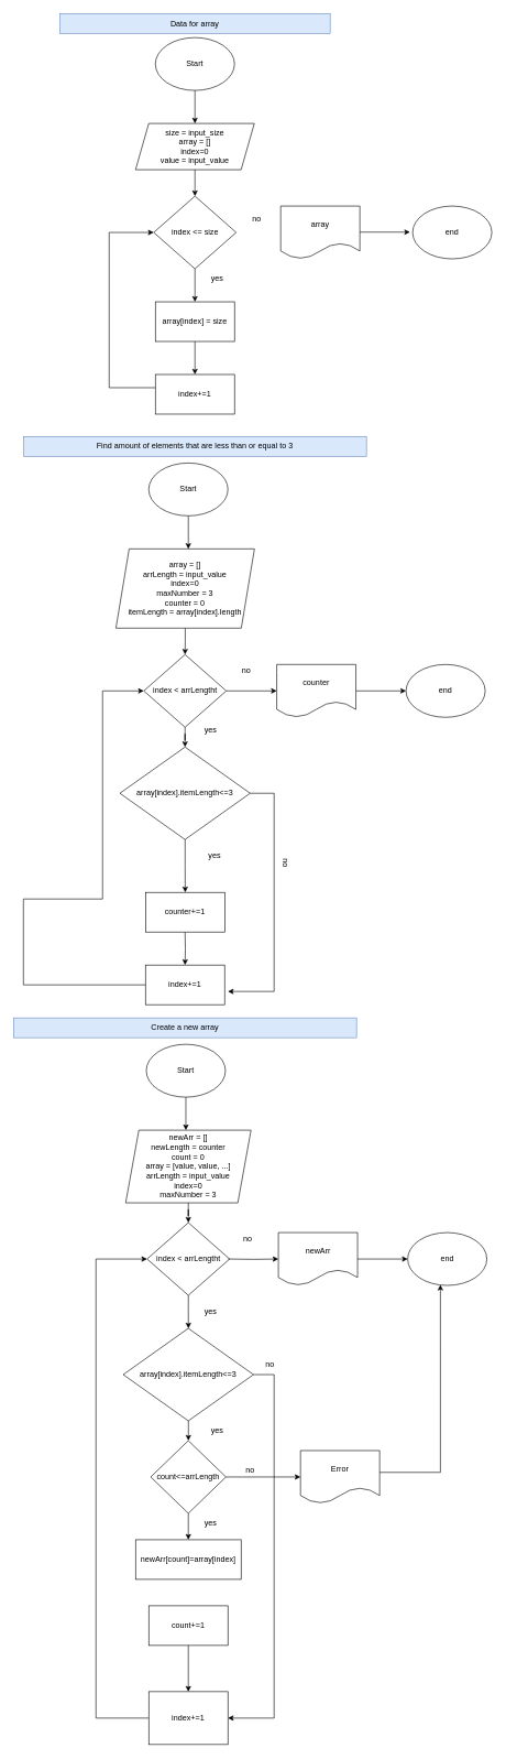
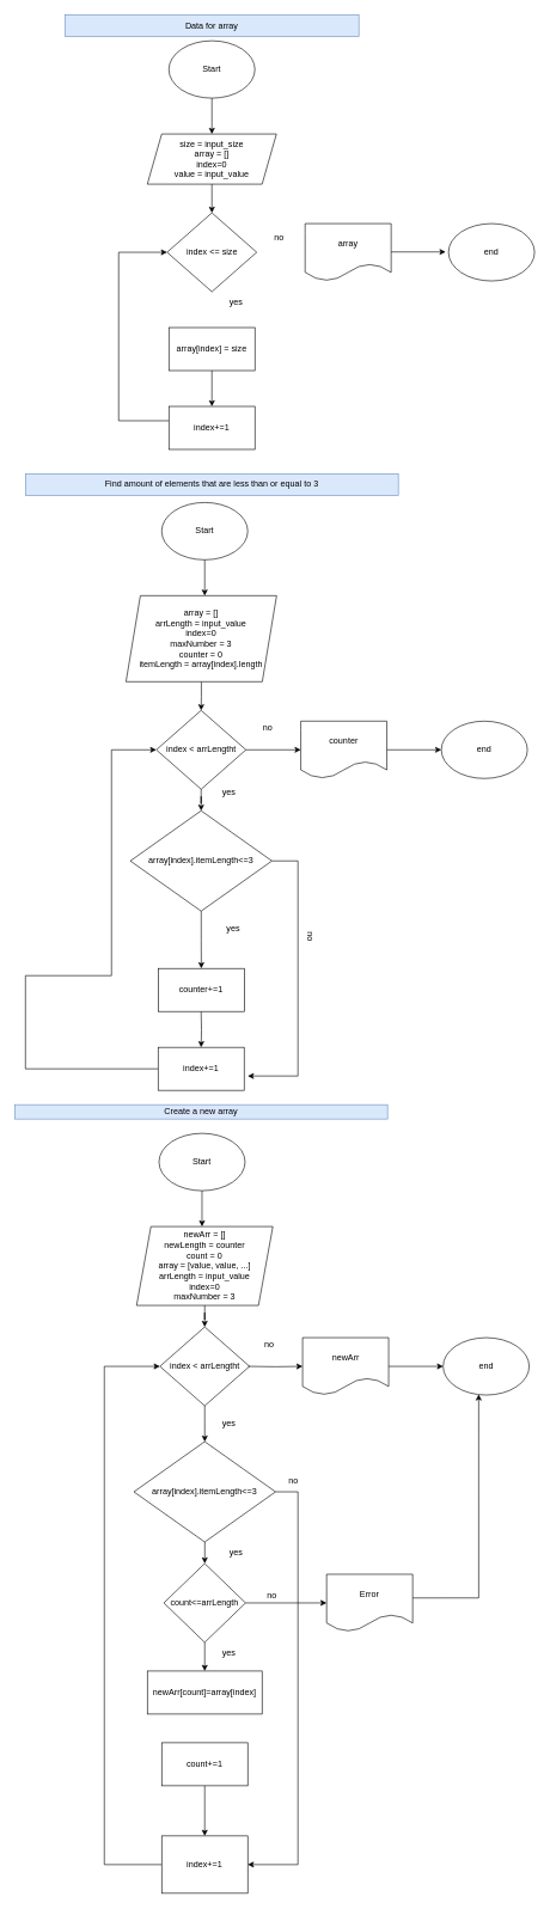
  <mxCell id="0" />
  <mxCell id="1" parent="0" />
  <mxCell id="2" value="Start" style="ellipse;whiteSpace=wrap;html=1;" parent="1" vertex="1"><mxGeometry x="235" y="56" width="120" height="80" as="geometry" /></mxCell>
  <mxCell id="3" value="" style="edgeStyle=orthogonalEdgeStyle;rounded=0;orthogonalLoop=1;jettySize=auto;html=1;" parent="1" edge="1"><mxGeometry relative="1" as="geometry"><mxPoint x="295" y="136" as="sourcePoint" /><mxPoint x="295" y="186" as="targetPoint" /></mxGeometry></mxCell>
  <mxCell id="4" value="" style="edgeStyle=orthogonalEdgeStyle;rounded=0;orthogonalLoop=1;jettySize=auto;html=1;" parent="1" source="5" target="8" edge="1"><mxGeometry relative="1" as="geometry" /></mxCell>
  <mxCell id="5" value="&lt;div&gt;size = input_size&lt;br&gt;&lt;/div&gt;&lt;div&gt;array = []&lt;/div&gt;&lt;div&gt;index=0&lt;/div&gt;&lt;div&gt;value = input_value&lt;br&gt;&lt;/div&gt;" style="shape=parallelogram;perimeter=parallelogramPerimeter;whiteSpace=wrap;html=1;fixedSize=1;" parent="1" vertex="1"><mxGeometry x="205" y="186" width="180" height="70" as="geometry" /></mxCell>
  <mxCell id="6" value="Data for array" style="text;html=1;strokeColor=#6c8ebf;fillColor=#dae8fc;align=center;verticalAlign=middle;whiteSpace=wrap;rounded=0;" parent="1" vertex="1"><mxGeometry x="90" y="20" width="410" height="30" as="geometry" /></mxCell>
- <mxCell id="7" value="" style="edgeStyle=orthogonalEdgeStyle;rounded=0;orthogonalLoop=1;jettySize=auto;html=1;" parent="1" source="8" target="10" edge="1"><mxGeometry relative="1" as="geometry" /></mxCell>
  <mxCell id="8" value="index &amp;lt;= size" style="rhombus;whiteSpace=wrap;html=1;" parent="1" vertex="1"><mxGeometry x="232.5" y="296" width="125" height="110" as="geometry" /></mxCell>
  <mxCell id="9" value="" style="edgeStyle=orthogonalEdgeStyle;rounded=0;orthogonalLoop=1;jettySize=auto;html=1;" parent="1" source="10" target="12" edge="1"><mxGeometry relative="1" as="geometry" /></mxCell>
  <mxCell id="10" value="array[index] = size " style="rounded=0;whiteSpace=wrap;html=1;" parent="1" vertex="1"><mxGeometry x="235" y="456" width="120" height="60" as="geometry" /></mxCell>
  <mxCell id="11" value="" style="edgeStyle=orthogonalEdgeStyle;rounded=0;orthogonalLoop=1;jettySize=auto;html=1;entryX=0;entryY=0.5;entryDx=0;entryDy=0;" parent="1" source="12" target="8" edge="1"><mxGeometry relative="1" as="geometry"><mxPoint x="125" y="336" as="targetPoint" /><Array as="points"><mxPoint x="165" y="586" /><mxPoint x="165" y="351" /></Array></mxGeometry></mxCell>
  <mxCell id="12" value="index+=1" style="rounded=0;whiteSpace=wrap;html=1;" parent="1" vertex="1"><mxGeometry x="235" y="566" width="120" height="60" as="geometry" /></mxCell>
  <mxCell id="13" value="yes" style="text;html=1;strokeColor=none;fillColor=none;align=center;verticalAlign=middle;whiteSpace=wrap;rounded=0;" parent="1" vertex="1"><mxGeometry x="299" y="406" width="60" height="30" as="geometry" /></mxCell>
  <mxCell id="14" value="array" style="shape=document;whiteSpace=wrap;html=1;boundedLbl=1;" parent="1" vertex="1"><mxGeometry x="425" y="311" width="120" height="80" as="geometry" /></mxCell>
  <mxCell id="15" value="no" style="text;html=1;strokeColor=none;fillColor=none;align=center;verticalAlign=middle;whiteSpace=wrap;rounded=0;" parent="1" vertex="1"><mxGeometry x="359" y="316" width="60" height="30" as="geometry" /></mxCell>
  <mxCell id="16" value="Find amount of elements that are less than or equal to 3" style="text;html=1;strokeColor=#6c8ebf;fillColor=#dae8fc;align=center;verticalAlign=middle;whiteSpace=wrap;rounded=0;" parent="1" vertex="1"><mxGeometry x="35" y="660" width="520" height="30" as="geometry" /></mxCell>
  <mxCell id="17" value="Start" style="ellipse;whiteSpace=wrap;html=1;" parent="1" vertex="1"><mxGeometry x="225" y="700" width="120" height="80" as="geometry" /></mxCell>
  <mxCell id="18" value="" style="edgeStyle=orthogonalEdgeStyle;rounded=0;orthogonalLoop=1;jettySize=auto;html=1;" parent="1" edge="1"><mxGeometry relative="1" as="geometry"><mxPoint x="285" y="780" as="sourcePoint" /><mxPoint x="285" y="830" as="targetPoint" /></mxGeometry></mxCell>
  <mxCell id="19" value="" style="edgeStyle=orthogonalEdgeStyle;rounded=0;orthogonalLoop=1;jettySize=auto;html=1;" parent="1" source="20" target="23" edge="1"><mxGeometry relative="1" as="geometry" /></mxCell>
  <mxCell id="20" value="&lt;div&gt;array = []&lt;/div&gt;&lt;div&gt;arrLength = input_value&lt;br&gt;&lt;/div&gt;&lt;div&gt;index=0&lt;/div&gt;&lt;div&gt;maxNumber = 3&lt;/div&gt;&lt;div&gt;counter = 0&lt;/div&gt;&lt;div&gt;itemLength = array[index].length&lt;br&gt;&lt;/div&gt;" style="shape=parallelogram;perimeter=parallelogramPerimeter;whiteSpace=wrap;html=1;fixedSize=1;" parent="1" vertex="1"><mxGeometry x="175.25" y="830" width="210" height="120" as="geometry" /></mxCell>
  <mxCell id="21" value="" style="edgeStyle=orthogonalEdgeStyle;rounded=0;orthogonalLoop=1;jettySize=auto;html=1;entryX=0.5;entryY=0;entryDx=0;entryDy=0;" parent="1" source="23" target="33" edge="1"><mxGeometry relative="1" as="geometry"><mxPoint x="280" y="1110" as="targetPoint" /></mxGeometry></mxCell>
  <mxCell id="22" value="" style="edgeStyle=orthogonalEdgeStyle;rounded=0;orthogonalLoop=1;jettySize=auto;html=1;" parent="1" source="23" target="28" edge="1"><mxGeometry relative="1" as="geometry" /></mxCell>
  <mxCell id="23" value="index &amp;lt; arrLengtht" style="rhombus;whiteSpace=wrap;html=1;" parent="1" vertex="1"><mxGeometry x="217.5" y="990" width="125" height="110" as="geometry" /></mxCell>
  <mxCell id="24" value="" style="edgeStyle=orthogonalEdgeStyle;rounded=0;orthogonalLoop=1;jettySize=auto;html=1;entryX=0;entryY=0.5;entryDx=0;entryDy=0;" parent="1" source="25" target="23" edge="1"><mxGeometry relative="1" as="geometry"><mxPoint x="115" y="980" as="targetPoint" /><Array as="points"><mxPoint x="35" y="1360" /><mxPoint x="155" y="1360" /><mxPoint x="155" y="1045" /></Array></mxGeometry></mxCell>
  <mxCell id="25" value="index+=1" style="rounded=0;whiteSpace=wrap;html=1;" parent="1" vertex="1"><mxGeometry x="220" y="1460" width="120" height="60" as="geometry" /></mxCell>
  <mxCell id="26" value="yes" style="text;html=1;strokeColor=none;fillColor=none;align=center;verticalAlign=middle;whiteSpace=wrap;rounded=0;" parent="1" vertex="1"><mxGeometry x="289" y="1090" width="60" height="30" as="geometry" /></mxCell>
  <mxCell id="27" value="" style="edgeStyle=orthogonalEdgeStyle;rounded=0;orthogonalLoop=1;jettySize=auto;html=1;" parent="1" source="28" target="30" edge="1"><mxGeometry relative="1" as="geometry" /></mxCell>
  <mxCell id="28" value="counter" style="shape=document;whiteSpace=wrap;html=1;boundedLbl=1;" parent="1" vertex="1"><mxGeometry x="419" y="1005" width="120" height="80" as="geometry" /></mxCell>
  <mxCell id="29" value="no" style="text;html=1;strokeColor=none;fillColor=none;align=center;verticalAlign=middle;whiteSpace=wrap;rounded=0;" parent="1" vertex="1"><mxGeometry x="342.5" y="1000" width="60" height="30" as="geometry" /></mxCell>
  <mxCell id="30" value="end" style="ellipse;whiteSpace=wrap;html=1;" parent="1" vertex="1"><mxGeometry x="615" y="1005" width="120" height="80" as="geometry" /></mxCell>
  <mxCell id="31" value="" style="edgeStyle=orthogonalEdgeStyle;rounded=0;orthogonalLoop=1;jettySize=auto;html=1;entryX=0.5;entryY=0;entryDx=0;entryDy=0;" parent="1" source="33" target="57" edge="1"><mxGeometry relative="1" as="geometry"><mxPoint x="280" y="1310" as="targetPoint" /></mxGeometry></mxCell>
  <mxCell id="32" value="" style="edgeStyle=orthogonalEdgeStyle;rounded=0;orthogonalLoop=1;jettySize=auto;html=1;" parent="1" source="33" edge="1"><mxGeometry relative="1" as="geometry"><mxPoint x="345" y="1500" as="targetPoint" /><Array as="points"><mxPoint x="415" y="1200" /><mxPoint x="415" y="1500" /></Array></mxGeometry></mxCell>
  <mxCell id="33" value="array[index].itemLength&amp;lt;=3" style="rhombus;whiteSpace=wrap;html=1;" parent="1" vertex="1"><mxGeometry x="181.25" y="1130" width="197.5" height="140" as="geometry" /></mxCell>
  <mxCell id="34" value="" style="edgeStyle=orthogonalEdgeStyle;rounded=0;orthogonalLoop=1;jettySize=auto;html=1;" parent="1" target="25" edge="1"><mxGeometry relative="1" as="geometry"><mxPoint x="280" y="1410" as="sourcePoint" /></mxGeometry></mxCell>
  <mxCell id="35" value="yes" style="text;html=1;strokeColor=none;fillColor=none;align=center;verticalAlign=middle;whiteSpace=wrap;rounded=0;" parent="1" vertex="1"><mxGeometry x="295" y="1280" width="60" height="30" as="geometry" /></mxCell>
  <mxCell id="36" value="no" style="text;html=1;strokeColor=none;fillColor=none;align=center;verticalAlign=middle;whiteSpace=wrap;rounded=0;rotation=90;" parent="1" vertex="1"><mxGeometry x="402.5" y="1290" width="60" height="30" as="geometry" /></mxCell>
- <mxCell id="37" value="Create a new array" style="text;html=1;strokeColor=#6c8ebf;fillColor=#dae8fc;align=center;verticalAlign=middle;whiteSpace=wrap;rounded=0;" parent="1" vertex="1"><mxGeometry x="20" y="1540" width="520" height="30" as="geometry" /></mxCell>
+ <mxCell id="37" value="Create a new array" style="text;html=1;strokeColor=#6c8ebf;fillColor=#dae8fc;align=center;verticalAlign=middle;whiteSpace=wrap;rounded=0;" parent="1" vertex="1"><mxGeometry x="20" y="1540" width="520" height="20" as="geometry" /></mxCell>
  <mxCell id="38" value="Start" style="ellipse;whiteSpace=wrap;html=1;" parent="1" vertex="1"><mxGeometry x="221.25" y="1580" width="120" height="80" as="geometry" /></mxCell>
  <mxCell id="39" value="" style="edgeStyle=orthogonalEdgeStyle;rounded=0;orthogonalLoop=1;jettySize=auto;html=1;" parent="1" edge="1"><mxGeometry relative="1" as="geometry"><mxPoint x="281.25" y="1660" as="sourcePoint" /><mxPoint x="281.25" y="1710" as="targetPoint" /></mxGeometry></mxCell>
  <mxCell id="40" value="" style="edgeStyle=orthogonalEdgeStyle;rounded=0;orthogonalLoop=1;jettySize=auto;html=1;" parent="1" source="41" target="43" edge="1"><mxGeometry relative="1" as="geometry" /></mxCell>
  <mxCell id="41" value="&lt;div&gt;newArr = []&lt;/div&gt;&lt;div&gt;newLength = counter&lt;/div&gt;&lt;div&gt;count = 0&lt;br&gt;&lt;/div&gt;&lt;div&gt;array = [value, value, ...]&lt;div&gt;arrLength = input_value&lt;br&gt;&lt;/div&gt;&lt;div&gt;index=0&lt;/div&gt;&lt;div&gt;maxNumber = 3&lt;/div&gt;&lt;/div&gt;" style="shape=parallelogram;perimeter=parallelogramPerimeter;whiteSpace=wrap;html=1;fixedSize=1;" parent="1" vertex="1"><mxGeometry x="190" y="1710" width="190" height="110" as="geometry" /></mxCell>
  <mxCell id="42" value="" style="edgeStyle=orthogonalEdgeStyle;rounded=0;orthogonalLoop=1;jettySize=auto;html=1;" parent="1" source="43" target="46" edge="1"><mxGeometry relative="1" as="geometry" /></mxCell>
  <mxCell id="43" value="index &amp;lt; arrLengtht" style="rhombus;whiteSpace=wrap;html=1;" parent="1" vertex="1"><mxGeometry x="222.5" y="1850" width="125" height="110" as="geometry" /></mxCell>
  <mxCell id="44" value="" style="edgeStyle=orthogonalEdgeStyle;rounded=0;orthogonalLoop=1;jettySize=auto;html=1;entryX=1;entryY=0.5;entryDx=0;entryDy=0;" parent="1" source="46" target="56" edge="1"><mxGeometry relative="1" as="geometry"><mxPoint x="522.5" y="2080" as="targetPoint" /><Array as="points"><mxPoint x="415" y="2080" /><mxPoint x="415" y="2600" /></Array></mxGeometry></mxCell>
  <mxCell id="45" value="" style="edgeStyle=orthogonalEdgeStyle;rounded=0;orthogonalLoop=1;jettySize=auto;html=1;" parent="1" source="46" target="59" edge="1"><mxGeometry relative="1" as="geometry" /></mxCell>
  <mxCell id="46" value="array[index].itemLength&amp;lt;=3" style="rhombus;whiteSpace=wrap;html=1;" parent="1" vertex="1"><mxGeometry x="186.25" y="2010" width="197.5" height="140" as="geometry" /></mxCell>
  <mxCell id="47" value="" style="edgeStyle=orthogonalEdgeStyle;rounded=0;orthogonalLoop=1;jettySize=auto;html=1;" parent="1" target="49" edge="1"><mxGeometry relative="1" as="geometry"><mxPoint x="345.5" y="1905" as="sourcePoint" /></mxGeometry></mxCell>
  <mxCell id="48" value="" style="edgeStyle=orthogonalEdgeStyle;rounded=0;orthogonalLoop=1;jettySize=auto;html=1;" parent="1" source="49" target="51" edge="1"><mxGeometry relative="1" as="geometry" /></mxCell>
  <mxCell id="49" value="newArr" style="shape=document;whiteSpace=wrap;html=1;boundedLbl=1;" parent="1" vertex="1"><mxGeometry x="421.5" y="1865" width="120" height="80" as="geometry" /></mxCell>
  <mxCell id="50" value="no" style="text;html=1;strokeColor=none;fillColor=none;align=center;verticalAlign=middle;whiteSpace=wrap;rounded=0;" parent="1" vertex="1"><mxGeometry x="345" y="1860" width="60" height="30" as="geometry" /></mxCell>
  <mxCell id="51" value="end" style="ellipse;whiteSpace=wrap;html=1;" parent="1" vertex="1"><mxGeometry x="617.5" y="1865" width="120" height="80" as="geometry" /></mxCell>
  <mxCell id="52" value="" style="edgeStyle=orthogonalEdgeStyle;rounded=0;orthogonalLoop=1;jettySize=auto;html=1;" parent="1" source="61" target="56" edge="1"><mxGeometry relative="1" as="geometry"><mxPoint x="291.5" y="2440" as="sourcePoint" /></mxGeometry></mxCell>
  <mxCell id="53" value="yes" style="text;html=1;strokeColor=none;fillColor=none;align=center;verticalAlign=middle;whiteSpace=wrap;rounded=0;" parent="1" vertex="1"><mxGeometry x="289" y="1970" width="60" height="30" as="geometry" /></mxCell>
  <mxCell id="54" value="yes" style="text;html=1;strokeColor=none;fillColor=none;align=center;verticalAlign=middle;whiteSpace=wrap;rounded=0;" parent="1" vertex="1"><mxGeometry x="299" y="2150" width="60" height="30" as="geometry" /></mxCell>
  <mxCell id="55" value="" style="edgeStyle=orthogonalEdgeStyle;rounded=0;orthogonalLoop=1;jettySize=auto;html=1;entryX=0;entryY=0.5;entryDx=0;entryDy=0;exitX=0;exitY=0.5;exitDx=0;exitDy=0;" parent="1" source="56" target="43" edge="1"><mxGeometry relative="1" as="geometry"><mxPoint x="135" y="1900" as="targetPoint" /><Array as="points"><mxPoint x="145" y="2600" /><mxPoint x="145" y="1905" /></Array></mxGeometry></mxCell>
  <mxCell id="56" value="index+=1" style="rounded=0;whiteSpace=wrap;html=1;" parent="1" vertex="1"><mxGeometry x="225" y="2560" width="120" height="80" as="geometry" /></mxCell>
  <mxCell id="57" value="counter+=1" style="rounded=0;whiteSpace=wrap;html=1;" parent="1" vertex="1"><mxGeometry x="220.25" y="1350" width="120" height="60" as="geometry" /></mxCell>
  <mxCell id="58" value="" style="edgeStyle=orthogonalEdgeStyle;rounded=0;orthogonalLoop=1;jettySize=auto;html=1;entryX=0;entryY=0.5;entryDx=0;entryDy=0;" parent="1" source="59" target="65" edge="1"><mxGeometry relative="1" as="geometry"><mxPoint x="475" y="2235" as="targetPoint" /></mxGeometry></mxCell>
  <mxCell id="59" value="count&amp;lt;=arrLength" style="rhombus;whiteSpace=wrap;html=1;" parent="1" vertex="1"><mxGeometry x="228" y="2180" width="114" height="110" as="geometry" /></mxCell>
  <mxCell id="60" value="" style="edgeStyle=orthogonalEdgeStyle;rounded=0;orthogonalLoop=1;jettySize=auto;html=1;" parent="1" target="61" edge="1"><mxGeometry relative="1" as="geometry"><mxPoint x="291.5" y="2440" as="sourcePoint" /><mxPoint x="289.5" y="2530" as="targetPoint" /></mxGeometry></mxCell>
  <mxCell id="61" value="count+=1" style="rounded=0;whiteSpace=wrap;html=1;" parent="1" vertex="1"><mxGeometry x="225" y="2430" width="120" height="60" as="geometry" /></mxCell>
  <mxCell id="62" value="" style="edgeStyle=orthogonalEdgeStyle;rounded=0;orthogonalLoop=1;jettySize=auto;html=1;" parent="1" source="59" target="63" edge="1"><mxGeometry relative="1" as="geometry"><mxPoint x="285" y="2290" as="sourcePoint" /><mxPoint x="289" y="2410" as="targetPoint" /></mxGeometry></mxCell>
  <mxCell id="63" value="newArr[count]=array[index]" style="rounded=0;whiteSpace=wrap;html=1;" parent="1" vertex="1"><mxGeometry x="205" y="2330" width="160" height="60" as="geometry" /></mxCell>
  <mxCell id="64" value="yes" style="text;html=1;strokeColor=none;fillColor=none;align=center;verticalAlign=middle;whiteSpace=wrap;rounded=0;" parent="1" vertex="1"><mxGeometry x="289" y="2290" width="60" height="30" as="geometry" /></mxCell>
  <mxCell id="65" value="Error" style="shape=document;whiteSpace=wrap;html=1;boundedLbl=1;" parent="1" vertex="1"><mxGeometry x="455" y="2195" width="120" height="80" as="geometry" /></mxCell>
  <mxCell id="66" value="" style="edgeStyle=orthogonalEdgeStyle;rounded=0;orthogonalLoop=1;jettySize=auto;html=1;exitX=1;exitY=0.413;exitDx=0;exitDy=0;exitPerimeter=0;entryX=0.413;entryY=0.988;entryDx=0;entryDy=0;entryPerimeter=0;" parent="1" source="65" target="51" edge="1"><mxGeometry relative="1" as="geometry"><mxPoint x="595" y="2230" as="sourcePoint" /><mxPoint x="635" y="2230" as="targetPoint" /></mxGeometry></mxCell>
  <mxCell id="67" value="no" style="text;html=1;strokeColor=none;fillColor=none;align=center;verticalAlign=middle;whiteSpace=wrap;rounded=0;" parent="1" vertex="1"><mxGeometry x="349" y="2210" width="60" height="30" as="geometry" /></mxCell>
  <mxCell id="68" value="no" style="text;html=1;strokeColor=none;fillColor=none;align=center;verticalAlign=middle;whiteSpace=wrap;rounded=0;" parent="1" vertex="1"><mxGeometry x="378.75" y="2050" width="60" height="30" as="geometry" /></mxCell>
  <mxCell id="69" value="" style="edgeStyle=orthogonalEdgeStyle;rounded=0;orthogonalLoop=1;jettySize=auto;html=1;" edge="1" parent="1"><mxGeometry relative="1" as="geometry"><mxPoint x="545" y="350.5" as="sourcePoint" /><mxPoint x="621" y="350.5" as="targetPoint" /></mxGeometry></mxCell>
  <mxCell id="70" value="end" style="ellipse;whiteSpace=wrap;html=1;" vertex="1" parent="1"><mxGeometry x="625" y="311" width="120" height="80" as="geometry" /></mxCell>
